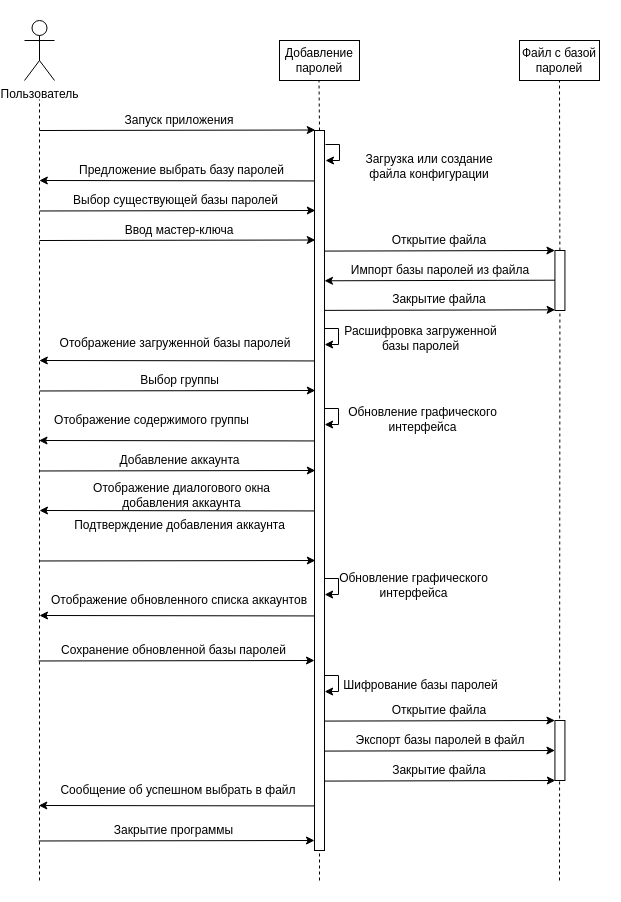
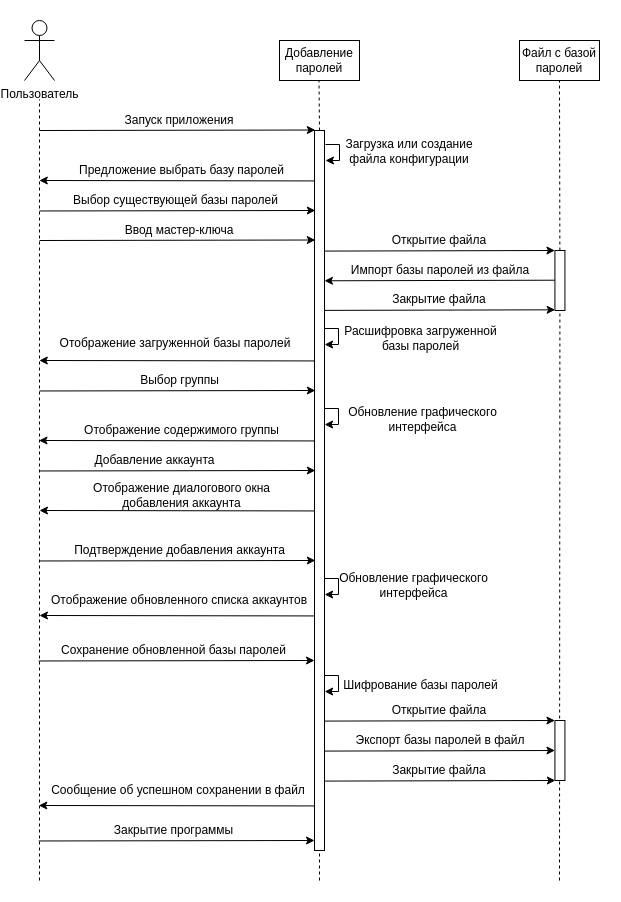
  <mxCell id="0" />
  <mxCell id="1" parent="0" />
  <mxCell id="2" value="" style="endArrow=none;dashed=1;html=1;rounded=0;" edge="1" parent="1"><mxGeometry width="50" height="50" relative="1" as="geometry"><mxPoint x="315" y="880" as="sourcePoint" /><mxPoint x="314.724" y="299.5" as="targetPoint" /></mxGeometry></mxCell>
  <mxCell id="3" value="Пользователь&lt;br&gt;" style="shape=umlActor;verticalLabelPosition=bottom;verticalAlign=top;html=1;outlineConnect=0;" vertex="1" parent="1"><mxGeometry x="20" y="20" width="30" height="60" as="geometry" /></mxCell>
  <mxCell id="4" value="" style="endArrow=none;dashed=1;html=1;rounded=0;" edge="1" parent="1"><mxGeometry width="50" height="50" relative="1" as="geometry"><mxPoint x="35" y="880" as="sourcePoint" /><mxPoint x="35" y="99" as="targetPoint" /></mxGeometry></mxCell>
  <mxCell id="5" value="Добавление паролей" style="rounded=0;whiteSpace=wrap;html=1;" vertex="1" parent="1"><mxGeometry x="275" y="40" width="80" height="40" as="geometry" /></mxCell>
  <mxCell id="6" value="" style="endArrow=none;dashed=1;html=1;rounded=0;" edge="1" parent="1"><mxGeometry width="50" height="50" relative="1" as="geometry"><mxPoint x="315" y="130" as="sourcePoint" /><mxPoint x="314.5" y="80" as="targetPoint" /></mxGeometry></mxCell>
  <mxCell id="7" value="Запуск приложения" style="text;html=1;strokeColor=none;fillColor=none;align=center;verticalAlign=middle;whiteSpace=wrap;rounded=0;" vertex="1" parent="1"><mxGeometry x="35" y="110" width="280" height="20" as="geometry" /></mxCell>
  <mxCell id="8" value="" style="rounded=0;whiteSpace=wrap;html=1;" vertex="1" parent="1"><mxGeometry x="310" y="130" width="10" height="720" as="geometry" /></mxCell>
  <mxCell id="9" value="" style="endArrow=classic;html=1;rounded=0;entryX=0.985;entryY=0.976;entryDx=0;entryDy=0;entryPerimeter=0;" edge="1" parent="1" target="7"><mxGeometry width="50" height="50" relative="1" as="geometry"><mxPoint x="35" y="130" as="sourcePoint" /><mxPoint x="305" y="130" as="targetPoint" /></mxGeometry></mxCell>
  <mxCell id="10" value="" style="endArrow=classic;html=1;rounded=0;" edge="1" parent="1"><mxGeometry width="50" height="50" relative="1" as="geometry"><mxPoint x="321" y="144" as="sourcePoint" /><mxPoint x="321" y="160" as="targetPoint" /><Array as="points"><mxPoint x="335" y="144" /><mxPoint x="335" y="160" /></Array></mxGeometry></mxCell>
- <mxCell id="11" value="Загрузка или создание файла конфигурации" style="text;html=1;strokeColor=none;fillColor=none;align=center;verticalAlign=middle;whiteSpace=wrap;rounded=0;" vertex="1" parent="1"><mxGeometry x="355" y="151" width="140" height="30" as="geometry" /></mxCell>
+ <mxCell id="11" value="Загрузка или создание файла конфигурации" style="text;html=1;strokeColor=none;fillColor=none;align=center;verticalAlign=middle;whiteSpace=wrap;rounded=0;" vertex="1" parent="1"><mxGeometry x="335" y="136" width="140" height="30" as="geometry" /></mxCell>
  <mxCell id="12" value="Предложение выбрать базу паролей" style="text;html=1;strokeColor=none;fillColor=none;align=center;verticalAlign=middle;whiteSpace=wrap;rounded=0;" vertex="1" parent="1"><mxGeometry x="66.13" y="160" width="222.58" height="20" as="geometry" /></mxCell>
  <mxCell id="13" value="" style="endArrow=classic;html=1;rounded=0;entryX=0.985;entryY=0.976;entryDx=0;entryDy=0;entryPerimeter=0;" edge="1" parent="1"><mxGeometry width="50" height="50" relative="1" as="geometry"><mxPoint x="35" y="210.48" as="sourcePoint" /><mxPoint x="310.8" y="210" as="targetPoint" /></mxGeometry></mxCell>
  <mxCell id="14" value="Выбор существующей базы паролей" style="text;html=1;strokeColor=none;fillColor=none;align=center;verticalAlign=middle;whiteSpace=wrap;rounded=0;" vertex="1" parent="1"><mxGeometry x="55" y="190" width="232.5" height="20" as="geometry" /></mxCell>
  <mxCell id="15" value="" style="endArrow=none;dashed=1;html=1;rounded=0;startArrow=none;" edge="1" parent="1" source="18"><mxGeometry width="50" height="50" relative="1" as="geometry"><mxPoint x="555" y="1081" as="sourcePoint" /><mxPoint x="555" y="80" as="targetPoint" /></mxGeometry></mxCell>
  <mxCell id="16" value="Файл с базой паролей" style="rounded=0;whiteSpace=wrap;html=1;" vertex="1" parent="1"><mxGeometry x="515" y="40" width="80" height="40" as="geometry" /></mxCell>
  <mxCell id="17" value="" style="endArrow=none;dashed=1;html=1;rounded=0;" edge="1" parent="1" target="18"><mxGeometry width="50" height="50" relative="1" as="geometry"><mxPoint x="555" y="880" as="sourcePoint" /><mxPoint x="555" y="80" as="targetPoint" /></mxGeometry></mxCell>
  <mxCell id="18" value="" style="rounded=0;whiteSpace=wrap;html=1;" vertex="1" parent="1"><mxGeometry x="550.43" y="250" width="10" height="60" as="geometry" /></mxCell>
  <mxCell id="19" value="" style="endArrow=classic;html=1;rounded=0;entryX=0;entryY=0;entryDx=0;entryDy=0;exitX=0.957;exitY=0.114;exitDx=0;exitDy=0;exitPerimeter=0;" edge="1" parent="1" target="18"><mxGeometry width="50" height="50" relative="1" as="geometry"><mxPoint x="320" y="250.58" as="sourcePoint" /><mxPoint x="551.23" y="250" as="targetPoint" /></mxGeometry></mxCell>
  <mxCell id="20" value="Открытие файла" style="text;html=1;strokeColor=none;fillColor=none;align=center;verticalAlign=middle;whiteSpace=wrap;rounded=0;" vertex="1" parent="1"><mxGeometry x="365.43" y="230" width="140" height="20" as="geometry" /></mxCell>
  <mxCell id="21" value="" style="endArrow=none;html=1;rounded=0;entryX=0;entryY=0;entryDx=0;entryDy=0;exitX=0.957;exitY=0.114;exitDx=0;exitDy=0;exitPerimeter=0;startArrow=classic;startFill=1;endFill=0;" edge="1" parent="1"><mxGeometry width="50" height="50" relative="1" as="geometry"><mxPoint x="320" y="280.29" as="sourcePoint" /><mxPoint x="550.43" y="279.71" as="targetPoint" /></mxGeometry></mxCell>
  <mxCell id="22" value="Импорт базы паролей из файла" style="text;html=1;strokeColor=none;fillColor=none;align=center;verticalAlign=middle;whiteSpace=wrap;rounded=0;" vertex="1" parent="1"><mxGeometry x="330.64" y="260" width="209.57" height="20" as="geometry" /></mxCell>
  <mxCell id="23" value="" style="endArrow=classic;html=1;rounded=0;entryX=0;entryY=0;entryDx=0;entryDy=0;exitX=0.957;exitY=0.114;exitDx=0;exitDy=0;exitPerimeter=0;" edge="1" parent="1"><mxGeometry width="50" height="50" relative="1" as="geometry"><mxPoint x="320.21" y="309.89" as="sourcePoint" /><mxPoint x="550.64" y="309.31" as="targetPoint" /></mxGeometry></mxCell>
  <mxCell id="24" value="Закрытие файла" style="text;html=1;strokeColor=none;fillColor=none;align=center;verticalAlign=middle;whiteSpace=wrap;rounded=0;" vertex="1" parent="1"><mxGeometry x="365.21" y="289.31" width="140" height="20" as="geometry" /></mxCell>
  <mxCell id="25" value="" style="endArrow=classic;html=1;rounded=0;entryX=0.985;entryY=0.976;entryDx=0;entryDy=0;entryPerimeter=0;" edge="1" parent="1"><mxGeometry width="50" height="50" relative="1" as="geometry"><mxPoint x="35" y="240" as="sourcePoint" /><mxPoint x="310.8" y="239.52" as="targetPoint" /></mxGeometry></mxCell>
  <mxCell id="26" value="Ввод мастер-ключа" style="text;html=1;strokeColor=none;fillColor=none;align=center;verticalAlign=middle;whiteSpace=wrap;rounded=0;" vertex="1" parent="1"><mxGeometry x="40" y="219.52" width="270" height="20" as="geometry" /></mxCell>
  <mxCell id="27" value="" style="endArrow=classic;html=1;rounded=0;exitX=0.017;exitY=0.052;exitDx=0;exitDy=0;exitPerimeter=0;" edge="1" parent="1"><mxGeometry width="50" height="50" relative="1" as="geometry"><mxPoint x="310" y="360.44" as="sourcePoint" /><mxPoint x="34.83" y="360" as="targetPoint" /></mxGeometry></mxCell>
  <mxCell id="28" value="Отображение загруженной базы паролей" style="text;html=1;strokeColor=none;fillColor=none;align=center;verticalAlign=middle;whiteSpace=wrap;rounded=0;" vertex="1" parent="1"><mxGeometry x="36.25" y="333" width="270" height="20" as="geometry" /></mxCell>
  <mxCell id="29" value="" style="endArrow=classic;html=1;rounded=0;entryX=0.985;entryY=0.976;entryDx=0;entryDy=0;entryPerimeter=0;" edge="1" parent="1"><mxGeometry width="50" height="50" relative="1" as="geometry"><mxPoint x="35" y="390.48" as="sourcePoint" /><mxPoint x="310.8" y="390" as="targetPoint" /></mxGeometry></mxCell>
  <mxCell id="30" value="Выбор группы" style="text;html=1;strokeColor=none;fillColor=none;align=center;verticalAlign=middle;whiteSpace=wrap;rounded=0;" vertex="1" parent="1"><mxGeometry x="57.5" y="370" width="235" height="20" as="geometry" /></mxCell>
- <mxCell id="31" value="Отображение содержимого группы" style="text;html=1;strokeColor=none;fillColor=none;align=center;verticalAlign=middle;whiteSpace=wrap;rounded=0;" vertex="1" parent="1"><mxGeometry x="29.92" y="410" width="235" height="20" as="geometry" /></mxCell>
+ <mxCell id="31" value="Отображение содержимого группы" style="text;html=1;strokeColor=none;fillColor=none;align=center;verticalAlign=middle;whiteSpace=wrap;rounded=0;" vertex="1" parent="1"><mxGeometry x="59.92" y="420" width="235" height="20" as="geometry" /></mxCell>
  <mxCell id="32" value="" style="endArrow=classic;html=1;rounded=0;exitX=0.017;exitY=0.052;exitDx=0;exitDy=0;exitPerimeter=0;" edge="1" parent="1"><mxGeometry width="50" height="50" relative="1" as="geometry"><mxPoint x="309.68" y="440.44" as="sourcePoint" /><mxPoint x="34.51" y="440" as="targetPoint" /></mxGeometry></mxCell>
  <mxCell id="33" value="" style="endArrow=classic;html=1;rounded=0;entryX=0.985;entryY=0.976;entryDx=0;entryDy=0;entryPerimeter=0;" edge="1" parent="1"><mxGeometry width="50" height="50" relative="1" as="geometry"><mxPoint x="35" y="470.48" as="sourcePoint" /><mxPoint x="310.8" y="470" as="targetPoint" /></mxGeometry></mxCell>
- <mxCell id="34" value="Добавление аккаунта" style="text;html=1;strokeColor=none;fillColor=none;align=center;verticalAlign=middle;whiteSpace=wrap;rounded=0;" vertex="1" parent="1"><mxGeometry x="57.5" y="450" width="235" height="20" as="geometry" /></mxCell>
+ <mxCell id="34" value="Добавление аккаунта" style="text;html=1;strokeColor=none;fillColor=none;align=center;verticalAlign=middle;whiteSpace=wrap;rounded=0;" vertex="1" parent="1"><mxGeometry x="32.5" y="450" width="235" height="20" as="geometry" /></mxCell>
  <mxCell id="35" value="Отображение диалогового окна добавления аккаунта" style="text;html=1;strokeColor=none;fillColor=none;align=center;verticalAlign=middle;whiteSpace=wrap;rounded=0;" vertex="1" parent="1"><mxGeometry x="59.92" y="485" width="235" height="20" as="geometry" /></mxCell>
  <mxCell id="36" value="" style="endArrow=classic;html=1;rounded=0;exitX=0.017;exitY=0.052;exitDx=0;exitDy=0;exitPerimeter=0;" edge="1" parent="1"><mxGeometry width="50" height="50" relative="1" as="geometry"><mxPoint x="310.17" y="510.44" as="sourcePoint" /><mxPoint x="35" y="510" as="targetPoint" /></mxGeometry></mxCell>
  <mxCell id="37" value="" style="endArrow=classic;html=1;rounded=0;entryX=1.114;entryY=0.031;entryDx=0;entryDy=0;entryPerimeter=0;" edge="1" parent="1"><mxGeometry width="50" height="50" relative="1" as="geometry"><mxPoint x="320" y="408" as="sourcePoint" /><mxPoint x="320.14" y="424.07" as="targetPoint" /><Array as="points"><mxPoint x="334" y="408" /><mxPoint x="334" y="424" /></Array></mxGeometry></mxCell>
  <mxCell id="38" value="Обновление графического интерфейса" style="text;html=1;strokeColor=none;fillColor=none;align=center;verticalAlign=middle;whiteSpace=wrap;rounded=0;" vertex="1" parent="1"><mxGeometry x="343" y="404" width="151" height="30" as="geometry" /></mxCell>
  <mxCell id="39" value="" style="endArrow=classic;html=1;rounded=0;entryX=0.985;entryY=0.976;entryDx=0;entryDy=0;entryPerimeter=0;" edge="1" parent="1"><mxGeometry width="50" height="50" relative="1" as="geometry"><mxPoint x="35" y="560.48" as="sourcePoint" /><mxPoint x="310.8" y="560" as="targetPoint" /></mxGeometry></mxCell>
- <mxCell id="40" value="Подтверждение добавления аккаунта" style="text;html=1;strokeColor=none;fillColor=none;align=center;verticalAlign=middle;whiteSpace=wrap;rounded=0;" vertex="1" parent="1"><mxGeometry x="57.5" y="515" width="235" height="20" as="geometry" /></mxCell>
+ <mxCell id="40" value="Подтверждение добавления аккаунта" style="text;html=1;strokeColor=none;fillColor=none;align=center;verticalAlign=middle;whiteSpace=wrap;rounded=0;" vertex="1" parent="1"><mxGeometry x="57.5" y="540" width="235" height="20" as="geometry" /></mxCell>
  <mxCell id="41" value="" style="endArrow=classic;html=1;rounded=0;entryX=1.114;entryY=0.031;entryDx=0;entryDy=0;entryPerimeter=0;" edge="1" parent="1"><mxGeometry width="50" height="50" relative="1" as="geometry"><mxPoint x="320" y="578" as="sourcePoint" /><mxPoint x="320.14" y="594.07" as="targetPoint" /><Array as="points"><mxPoint x="334" y="578" /><mxPoint x="334" y="594" /></Array></mxGeometry></mxCell>
  <mxCell id="42" value="Обновление графического интерфейса" style="text;html=1;strokeColor=none;fillColor=none;align=center;verticalAlign=middle;whiteSpace=wrap;rounded=0;" vertex="1" parent="1"><mxGeometry x="334" y="570" width="151" height="30" as="geometry" /></mxCell>
  <mxCell id="43" value="Отображение обновленного списка аккаунтов" style="text;html=1;strokeColor=none;fillColor=none;align=center;verticalAlign=middle;whiteSpace=wrap;rounded=0;" vertex="1" parent="1"><mxGeometry x="45.04" y="590" width="259.92" height="20" as="geometry" /></mxCell>
  <mxCell id="44" value="" style="endArrow=classic;html=1;rounded=0;exitX=0.017;exitY=0.052;exitDx=0;exitDy=0;exitPerimeter=0;" edge="1" parent="1"><mxGeometry width="50" height="50" relative="1" as="geometry"><mxPoint x="310.17" y="615.44" as="sourcePoint" /><mxPoint x="35" y="615" as="targetPoint" /></mxGeometry></mxCell>
  <mxCell id="45" value="" style="endArrow=classic;html=1;rounded=0;entryX=0.985;entryY=0.976;entryDx=0;entryDy=0;entryPerimeter=0;" edge="1" parent="1"><mxGeometry width="50" height="50" relative="1" as="geometry"><mxPoint x="34.2" y="660.48" as="sourcePoint" /><mxPoint x="310" y="660" as="targetPoint" /></mxGeometry></mxCell>
  <mxCell id="46" value="Сохранение обновленной базы паролей" style="text;html=1;strokeColor=none;fillColor=none;align=center;verticalAlign=middle;whiteSpace=wrap;rounded=0;" vertex="1" parent="1"><mxGeometry x="51.7" y="640" width="235" height="20" as="geometry" /></mxCell>
  <mxCell id="47" value="" style="rounded=0;whiteSpace=wrap;html=1;" vertex="1" parent="1"><mxGeometry x="550.43" y="720" width="10" height="60" as="geometry" /></mxCell>
  <mxCell id="48" value="" style="endArrow=classic;html=1;rounded=0;entryX=0;entryY=0;entryDx=0;entryDy=0;exitX=0.957;exitY=0.114;exitDx=0;exitDy=0;exitPerimeter=0;" edge="1" parent="1" target="47"><mxGeometry width="50" height="50" relative="1" as="geometry"><mxPoint x="320" y="720.58" as="sourcePoint" /><mxPoint x="551.23" y="720" as="targetPoint" /></mxGeometry></mxCell>
  <mxCell id="49" value="Открытие файла" style="text;html=1;strokeColor=none;fillColor=none;align=center;verticalAlign=middle;whiteSpace=wrap;rounded=0;" vertex="1" parent="1"><mxGeometry x="365.43" y="700" width="140" height="20" as="geometry" /></mxCell>
  <mxCell id="50" value="" style="endArrow=classic;html=1;rounded=0;entryX=0;entryY=0;entryDx=0;entryDy=0;exitX=0.957;exitY=0.114;exitDx=0;exitDy=0;exitPerimeter=0;" edge="1" parent="1"><mxGeometry width="50" height="50" relative="1" as="geometry"><mxPoint x="320.43" y="780.58" as="sourcePoint" /><mxPoint x="550.86" y="780" as="targetPoint" /></mxGeometry></mxCell>
  <mxCell id="51" value="Закрытие файла" style="text;html=1;strokeColor=none;fillColor=none;align=center;verticalAlign=middle;whiteSpace=wrap;rounded=0;" vertex="1" parent="1"><mxGeometry x="365.43" y="760" width="140" height="20" as="geometry" /></mxCell>
  <mxCell id="52" value="" style="endArrow=classic;html=1;rounded=0;entryX=0;entryY=0;entryDx=0;entryDy=0;exitX=0.957;exitY=0.114;exitDx=0;exitDy=0;exitPerimeter=0;" edge="1" parent="1"><mxGeometry width="50" height="50" relative="1" as="geometry"><mxPoint x="320" y="750.58" as="sourcePoint" /><mxPoint x="550.43" y="750" as="targetPoint" /></mxGeometry></mxCell>
  <mxCell id="53" value="Экспорт базы паролей в файл" style="text;html=1;strokeColor=none;fillColor=none;align=center;verticalAlign=middle;whiteSpace=wrap;rounded=0;" vertex="1" parent="1"><mxGeometry x="345.64" y="730" width="179.57" height="20" as="geometry" /></mxCell>
- <mxCell id="54" value="Сообщение об успешном выбрать в файл" style="text;html=1;strokeColor=none;fillColor=none;align=center;verticalAlign=middle;whiteSpace=wrap;rounded=0;" vertex="1" parent="1"><mxGeometry x="44.38" y="780" width="259.92" height="20" as="geometry" /></mxCell>
+ <mxCell id="54" value="Сообщение об успешном сохранении в файл" style="text;html=1;strokeColor=none;fillColor=none;align=center;verticalAlign=middle;whiteSpace=wrap;rounded=0;" vertex="1" parent="1"><mxGeometry x="44.38" y="780" width="259.92" height="20" as="geometry" /></mxCell>
  <mxCell id="55" value="" style="endArrow=classic;html=1;rounded=0;exitX=0.017;exitY=0.052;exitDx=0;exitDy=0;exitPerimeter=0;" edge="1" parent="1"><mxGeometry width="50" height="50" relative="1" as="geometry"><mxPoint x="309.51" y="805.44" as="sourcePoint" /><mxPoint x="34.34" y="805" as="targetPoint" /></mxGeometry></mxCell>
  <mxCell id="56" value="" style="endArrow=classic;html=1;rounded=0;entryX=1.114;entryY=0.031;entryDx=0;entryDy=0;entryPerimeter=0;" edge="1" parent="1"><mxGeometry width="50" height="50" relative="1" as="geometry"><mxPoint x="320" y="328" as="sourcePoint" /><mxPoint x="320.14" y="344.07" as="targetPoint" /><Array as="points"><mxPoint x="334" y="328" /><mxPoint x="334" y="344" /></Array></mxGeometry></mxCell>
  <mxCell id="57" value="Расшифровка загруженной базы паролей" style="text;html=1;strokeColor=none;fillColor=none;align=center;verticalAlign=middle;whiteSpace=wrap;rounded=0;" vertex="1" parent="1"><mxGeometry x="330.64" y="323" width="171" height="30" as="geometry" /></mxCell>
  <mxCell id="58" value="" style="endArrow=classic;html=1;rounded=0;entryX=1.114;entryY=0.031;entryDx=0;entryDy=0;entryPerimeter=0;" edge="1" parent="1"><mxGeometry width="50" height="50" relative="1" as="geometry"><mxPoint x="320" y="675" as="sourcePoint" /><mxPoint x="320.14" y="691.07" as="targetPoint" /><Array as="points"><mxPoint x="334" y="675" /><mxPoint x="334" y="691" /></Array></mxGeometry></mxCell>
  <mxCell id="59" value="Шифрование базы паролей" style="text;html=1;strokeColor=none;fillColor=none;align=center;verticalAlign=middle;whiteSpace=wrap;rounded=0;" vertex="1" parent="1"><mxGeometry x="330.64" y="670" width="171" height="30" as="geometry" /></mxCell>
  <mxCell id="60" value="" style="endArrow=classic;html=1;rounded=0;entryX=0.985;entryY=0.976;entryDx=0;entryDy=0;entryPerimeter=0;" edge="1" parent="1"><mxGeometry width="50" height="50" relative="1" as="geometry"><mxPoint x="34.2" y="840.48" as="sourcePoint" /><mxPoint x="310" y="840" as="targetPoint" /></mxGeometry></mxCell>
  <mxCell id="61" value="Закрытие программы" style="text;html=1;strokeColor=none;fillColor=none;align=center;verticalAlign=middle;whiteSpace=wrap;rounded=0;" vertex="1" parent="1"><mxGeometry x="51.7" y="820" width="235" height="20" as="geometry" /></mxCell>
  <mxCell id="62" value="" style="endArrow=classic;html=1;rounded=0;exitX=0.017;exitY=0.052;exitDx=0;exitDy=0;exitPerimeter=0;" edge="1" parent="1"><mxGeometry width="50" height="50" relative="1" as="geometry"><mxPoint x="310" y="180.44" as="sourcePoint" /><mxPoint x="34.83" y="180" as="targetPoint" /></mxGeometry></mxCell>
